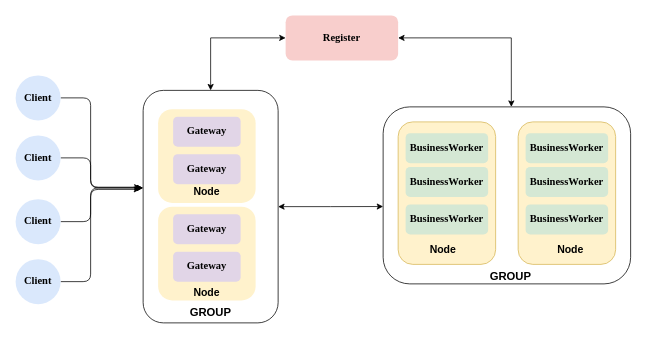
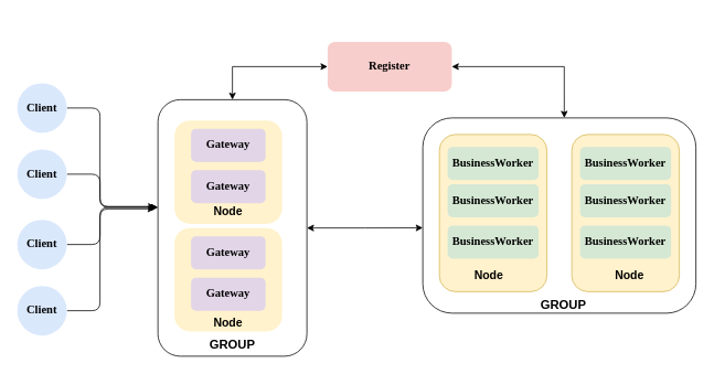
  <mxCell id="0" />
  <mxCell id="1" value="Untitled Layer" parent="0" />
  <mxCell id="2" style="edgeStyle=orthogonalEdgeStyle;rounded=0;orthogonalLoop=1;jettySize=auto;html=1;entryX=0;entryY=0.563;entryDx=0;entryDy=0;entryPerimeter=0;startArrow=classic;startFill=1;fontStyle=1" parent="1" source="3" target="4" edge="1"><mxGeometry relative="1" as="geometry" /></mxCell>
  <mxCell id="3" value="" style="rounded=1;whiteSpace=wrap;html=1;fontStyle=1" parent="1" vertex="1"><mxGeometry x="190" y="120" width="180" height="310" as="geometry" /></mxCell>
  <mxCell id="4" value="" style="rounded=1;whiteSpace=wrap;html=1;fontStyle=1" parent="1" vertex="1"><mxGeometry x="510" y="142" width="330" height="236" as="geometry" /></mxCell>
  <mxCell id="5" value="" style="edgeStyle=segmentEdgeStyle;endArrow=classic;html=1;exitX=1;exitY=0.5;exitDx=0;exitDy=0;entryX=-0.019;entryY=0.453;entryDx=0;entryDy=0;entryPerimeter=0;fontStyle=1" parent="1" edge="1"><mxGeometry width="50" height="50" relative="1" as="geometry"><mxPoint x="80" y="130" as="sourcePoint" /><mxPoint x="186.58" y="249.105" as="targetPoint" /><Array as="points"><mxPoint x="120" y="130" /><mxPoint x="120" y="249" /></Array></mxGeometry></mxCell>
  <mxCell id="6" value="" style="edgeStyle=segmentEdgeStyle;endArrow=classic;html=1;exitX=1;exitY=0.5;exitDx=0;exitDy=0;fontStyle=1" parent="1" source="31" edge="1"><mxGeometry width="50" height="50" relative="1" as="geometry"><mxPoint x="90" y="140" as="sourcePoint" /><mxPoint x="190" y="250" as="targetPoint" /><Array as="points"><mxPoint x="120" y="210" /><mxPoint x="120" y="250" /></Array></mxGeometry></mxCell>
  <mxCell id="7" value="" style="edgeStyle=segmentEdgeStyle;endArrow=classic;html=1;exitX=1;exitY=0.5;exitDx=0;exitDy=0;fontStyle=1" parent="1" source="30" edge="1"><mxGeometry width="50" height="50" relative="1" as="geometry"><mxPoint x="130" y="490" as="sourcePoint" /><mxPoint x="190" y="250" as="targetPoint" /><Array as="points"><mxPoint x="120" y="295" /><mxPoint x="120" y="250" /></Array></mxGeometry></mxCell>
  <mxCell id="8" value="" style="edgeStyle=segmentEdgeStyle;endArrow=classic;html=1;exitX=1;exitY=0.5;exitDx=0;exitDy=0;fontStyle=1" parent="1" source="32" edge="1"><mxGeometry width="50" height="50" relative="1" as="geometry"><mxPoint x="450" y="270" as="sourcePoint" /><mxPoint x="186" y="252" as="targetPoint" /><Array as="points"><mxPoint x="120" y="375" /><mxPoint x="120" y="252" /></Array></mxGeometry></mxCell>
  <mxCell id="9" style="edgeStyle=orthogonalEdgeStyle;rounded=0;orthogonalLoop=1;jettySize=auto;html=1;entryX=0.5;entryY=0;entryDx=0;entryDy=0;startArrow=classic;startFill=1;fontStyle=1" parent="1" source="26" target="3" edge="1"><mxGeometry relative="1" as="geometry" /></mxCell>
  <mxCell id="10" style="edgeStyle=orthogonalEdgeStyle;rounded=0;orthogonalLoop=1;jettySize=auto;html=1;entryX=0.518;entryY=0;entryDx=0;entryDy=0;entryPerimeter=0;startArrow=classic;startFill=1;exitX=1;exitY=0.5;exitDx=0;exitDy=0;fontStyle=1" parent="1" source="26" target="4" edge="1"><mxGeometry relative="1" as="geometry" /></mxCell>
  <mxCell id="11" value="&lt;b&gt;&lt;font style=&quot;font-size: 15px&quot;&gt;GROUP&lt;/font&gt;&lt;/b&gt;" style="text;html=1;strokeColor=none;fillColor=none;align=center;verticalAlign=middle;whiteSpace=wrap;rounded=0;" vertex="1" parent="1"><mxGeometry x="260" y="405" width="40" height="20" as="geometry" /></mxCell>
  <mxCell id="12" value="Untitled Layer" parent="0" />
  <mxCell id="13" value="" style="rounded=1;whiteSpace=wrap;html=1;fillColor=#fff2cc;fontFamily=Comic Sans MS;fontSize=14;strokeColor=none;fontStyle=1" parent="12" vertex="1"><mxGeometry x="210" y="145" width="130" height="125" as="geometry" /></mxCell>
  <mxCell id="14" value="" style="rounded=1;whiteSpace=wrap;html=1;fillColor=#fff2cc;strokeColor=#d6b656;fontFamily=Comic Sans MS;fontSize=14;fontStyle=1" parent="12" vertex="1"><mxGeometry x="530" y="162" width="130" height="190" as="geometry" /></mxCell>
  <mxCell id="15" value="Gateway" style="rounded=1;whiteSpace=wrap;html=1;fillColor=#e1d5e7;strokeColor=none;fontFamily=Comic Sans MS;fontSize=14;fontStyle=1" parent="12" vertex="1"><mxGeometry x="230" y="155" width="90" height="40" as="geometry" /></mxCell>
  <mxCell id="16" value="" style="rounded=1;whiteSpace=wrap;html=1;fillColor=#fff2cc;fontFamily=Comic Sans MS;fontSize=14;strokeColor=none;fontStyle=1" parent="12" vertex="1"><mxGeometry x="210" y="275" width="130" height="125" as="geometry" /></mxCell>
  <mxCell id="17" value="Gateway" style="rounded=1;whiteSpace=wrap;html=1;fillColor=#e1d5e7;strokeColor=none;fontFamily=Comic Sans MS;fontSize=14;fontStyle=1" parent="12" vertex="1"><mxGeometry x="230" y="285" width="90" height="40" as="geometry" /></mxCell>
  <mxCell id="18" value="Gateway" style="rounded=1;whiteSpace=wrap;html=1;fillColor=#e1d5e7;strokeColor=none;fontFamily=Comic Sans MS;fontSize=14;fontStyle=1" parent="12" vertex="1"><mxGeometry x="230" y="335" width="90" height="40" as="geometry" /></mxCell>
  <mxCell id="19" value="BusinessWorker" style="rounded=1;whiteSpace=wrap;html=1;fillColor=#d5e8d4;strokeColor=none;fontFamily=Comic Sans MS;fontSize=14;fontStyle=1" parent="12" vertex="1"><mxGeometry x="540" y="177" width="110" height="40" as="geometry" /></mxCell>
  <mxCell id="20" value="BusinessWorker" style="rounded=1;whiteSpace=wrap;html=1;fillColor=#d5e8d4;strokeColor=none;fontFamily=Comic Sans MS;fontSize=14;fontStyle=1" parent="12" vertex="1"><mxGeometry x="540" y="272" width="110" height="40" as="geometry" /></mxCell>
  <mxCell id="21" value="" style="rounded=1;whiteSpace=wrap;html=1;fillColor=#fff2cc;strokeColor=#d6b656;fontFamily=Comic Sans MS;fontSize=14;fontStyle=1" parent="12" vertex="1"><mxGeometry x="690" y="162" width="130" height="190" as="geometry" /></mxCell>
  <mxCell id="22" value="BusinessWorker" style="rounded=1;whiteSpace=wrap;html=1;fillColor=#d5e8d4;strokeColor=none;fontFamily=Comic Sans MS;fontSize=14;fontStyle=1" parent="12" vertex="1"><mxGeometry x="700" y="177" width="110" height="40" as="geometry" /></mxCell>
  <mxCell id="23" value="BusinessWorker" style="rounded=1;whiteSpace=wrap;html=1;fillColor=#d5e8d4;strokeColor=none;fontFamily=Comic Sans MS;fontSize=14;fontStyle=1" parent="12" vertex="1"><mxGeometry x="700" y="272" width="110" height="40" as="geometry" /></mxCell>
  <mxCell id="24" value="BusinessWorker" style="rounded=1;whiteSpace=wrap;html=1;fillColor=#d5e8d4;strokeColor=none;fontFamily=Comic Sans MS;fontSize=14;fontStyle=1" parent="12" vertex="1"><mxGeometry x="700" y="222" width="110" height="40" as="geometry" /></mxCell>
  <mxCell id="25" parent="0" />
- <mxCell id="26" value="&lt;span&gt;Register&lt;/span&gt;" style="rounded=1;whiteSpace=wrap;html=1;fillColor=#f8cecc;strokeColor=none;fontFamily=Comic Sans MS;fontSize=14;fontStyle=1" parent="25" vertex="1"><mxGeometry x="380" y="20" width="150" height="60" as="geometry" /></mxCell>
+ <mxCell id="26" value="&lt;span&gt;Register&lt;/span&gt;" style="rounded=1;whiteSpace=wrap;html=1;fillColor=#f8cecc;strokeColor=none;fontFamily=Comic Sans MS;fontSize=14;fontStyle=1" parent="25" vertex="1"><mxGeometry x="395" y="50" width="150" height="60" as="geometry" /></mxCell>
  <mxCell id="27" value="Gateway" style="rounded=1;whiteSpace=wrap;html=1;fillColor=#e1d5e7;strokeColor=none;fontFamily=Comic Sans MS;fontSize=14;fontStyle=1" parent="25" vertex="1"><mxGeometry x="230" y="205" width="90" height="40" as="geometry" /></mxCell>
  <mxCell id="28" value="BusinessWorker" style="rounded=1;whiteSpace=wrap;html=1;fillColor=#d5e8d4;strokeColor=none;fontFamily=Comic Sans MS;fontSize=14;fontStyle=1" parent="25" vertex="1"><mxGeometry x="540" y="222" width="110" height="40" as="geometry" /></mxCell>
  <mxCell id="29" value="Client" style="ellipse;whiteSpace=wrap;html=1;aspect=fixed;fillColor=#dae8fc;strokeColor=none;fontFamily=Comic Sans MS;fontSize=14;fontStyle=1" parent="25" vertex="1"><mxGeometry x="20" y="100" width="60" height="60" as="geometry" /></mxCell>
  <mxCell id="30" value="Client" style="ellipse;whiteSpace=wrap;html=1;aspect=fixed;fillColor=#dae8fc;strokeColor=none;fontFamily=Comic Sans MS;fontSize=14;fontStyle=1" parent="25" vertex="1"><mxGeometry x="20" y="265" width="60" height="60" as="geometry" /></mxCell>
  <mxCell id="31" value="Client" style="ellipse;whiteSpace=wrap;html=1;aspect=fixed;fillColor=#dae8fc;strokeColor=none;fontFamily=Comic Sans MS;fontSize=14;fontStyle=1" parent="25" vertex="1"><mxGeometry x="20" y="180" width="60" height="60" as="geometry" /></mxCell>
  <mxCell id="32" value="Client" style="ellipse;whiteSpace=wrap;html=1;aspect=fixed;fillColor=#dae8fc;strokeColor=none;fontFamily=Comic Sans MS;fontSize=14;fontStyle=1" parent="25" vertex="1"><mxGeometry x="20" y="345" width="60" height="60" as="geometry" /></mxCell>
  <mxCell id="33" value="&lt;font style=&quot;font-size: 14px&quot;&gt;&lt;b&gt;Node&lt;/b&gt;&lt;/font&gt;" style="text;html=1;strokeColor=none;fillColor=none;align=center;verticalAlign=middle;whiteSpace=wrap;rounded=0;" vertex="1" parent="25"><mxGeometry x="570" y="322" width="40" height="20" as="geometry" /></mxCell>
  <mxCell id="34" value="&lt;font style=&quot;font-size: 14px&quot;&gt;&lt;b&gt;Node&lt;/b&gt;&lt;/font&gt;" style="text;html=1;strokeColor=none;fillColor=none;align=center;verticalAlign=middle;whiteSpace=wrap;rounded=0;" vertex="1" parent="25"><mxGeometry x="740" y="322" width="40" height="20" as="geometry" /></mxCell>
  <mxCell id="35" value="&lt;b&gt;&lt;font style=&quot;font-size: 15px&quot;&gt;GROUP&lt;/font&gt;&lt;/b&gt;" style="text;html=1;strokeColor=none;fillColor=none;align=center;verticalAlign=middle;whiteSpace=wrap;rounded=0;" vertex="1" parent="25"><mxGeometry x="660" y="357" width="40" height="20" as="geometry" /></mxCell>
  <mxCell id="36" value="&lt;font style=&quot;font-size: 14px&quot;&gt;&lt;b&gt;Node&lt;/b&gt;&lt;/font&gt;" style="text;html=1;strokeColor=none;fillColor=none;align=center;verticalAlign=middle;whiteSpace=wrap;rounded=0;" vertex="1" parent="25"><mxGeometry x="255" y="245" width="40" height="20" as="geometry" /></mxCell>
  <mxCell id="37" value="&lt;font style=&quot;font-size: 14px&quot;&gt;&lt;b&gt;Node&lt;/b&gt;&lt;/font&gt;" style="text;html=1;strokeColor=none;fillColor=none;align=center;verticalAlign=middle;whiteSpace=wrap;rounded=0;" vertex="1" parent="25"><mxGeometry x="255" y="380" width="40" height="20" as="geometry" /></mxCell>
